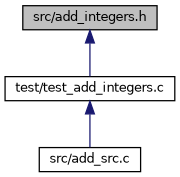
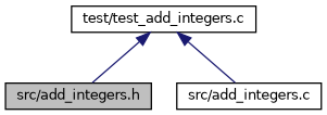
  digraph {
    node [color=black fillcolor=white fontname=Helvetica fontsize=10 shape=record style=filled]
    edge [color=midnightblue dir=back fontname=Helvetica fontsize=10 labelfontname=Helvetica labelfontsize=10 style=solid]
    n1 [fillcolor=grey75 fontcolor=black height=0.2 label="src/add_integers.h" width=0.4]
    n2 [height=0.2 label="test/test_add_integers.c" width=0.4]
-   n3 [height=0.2 label="src/add_src.c" width=0.4]
-   n1 -> n2
+   n3 [height=0.2 label="src/add_integers.c" width=0.4]
+   n2 -> n1
    n2 -> n3
  }
